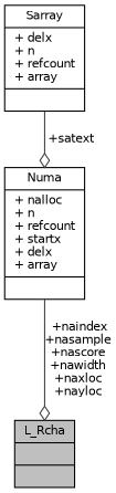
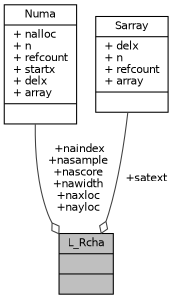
  digraph {
    node [color=black fillcolor=white fontname=Helvetica fontsize=10 shape=record style=filled]
    edge [arrowhead=odiamond color=grey25 fontname=Helvetica fontsize=10 labelfontname=Helvetica labelfontsize=10 style=solid]
    n1 [fillcolor=grey75 fontcolor=black height=0.2 label="{L_Rcha\n||}" width=0.4]
    n2 [height=0.2 label="{Numa\n|+ nalloc\l+ n\l+ refcount\l+ startx\l+ delx\l+ array\l|}" width=0.4]
    n3 [height=0.2 label="{Sarray\n|+ delx\l+ n\l+ refcount\l+ array\l|}" width=0.4]
    n2 -> n1 [label=" +naindex\n+nasample\n+nascore\n+nawidth\n+naxloc\n+nayloc"]
-   n3 -> n2 [label=" +satext"]
+   n3 -> n1 [label=" +satext"]
  }
